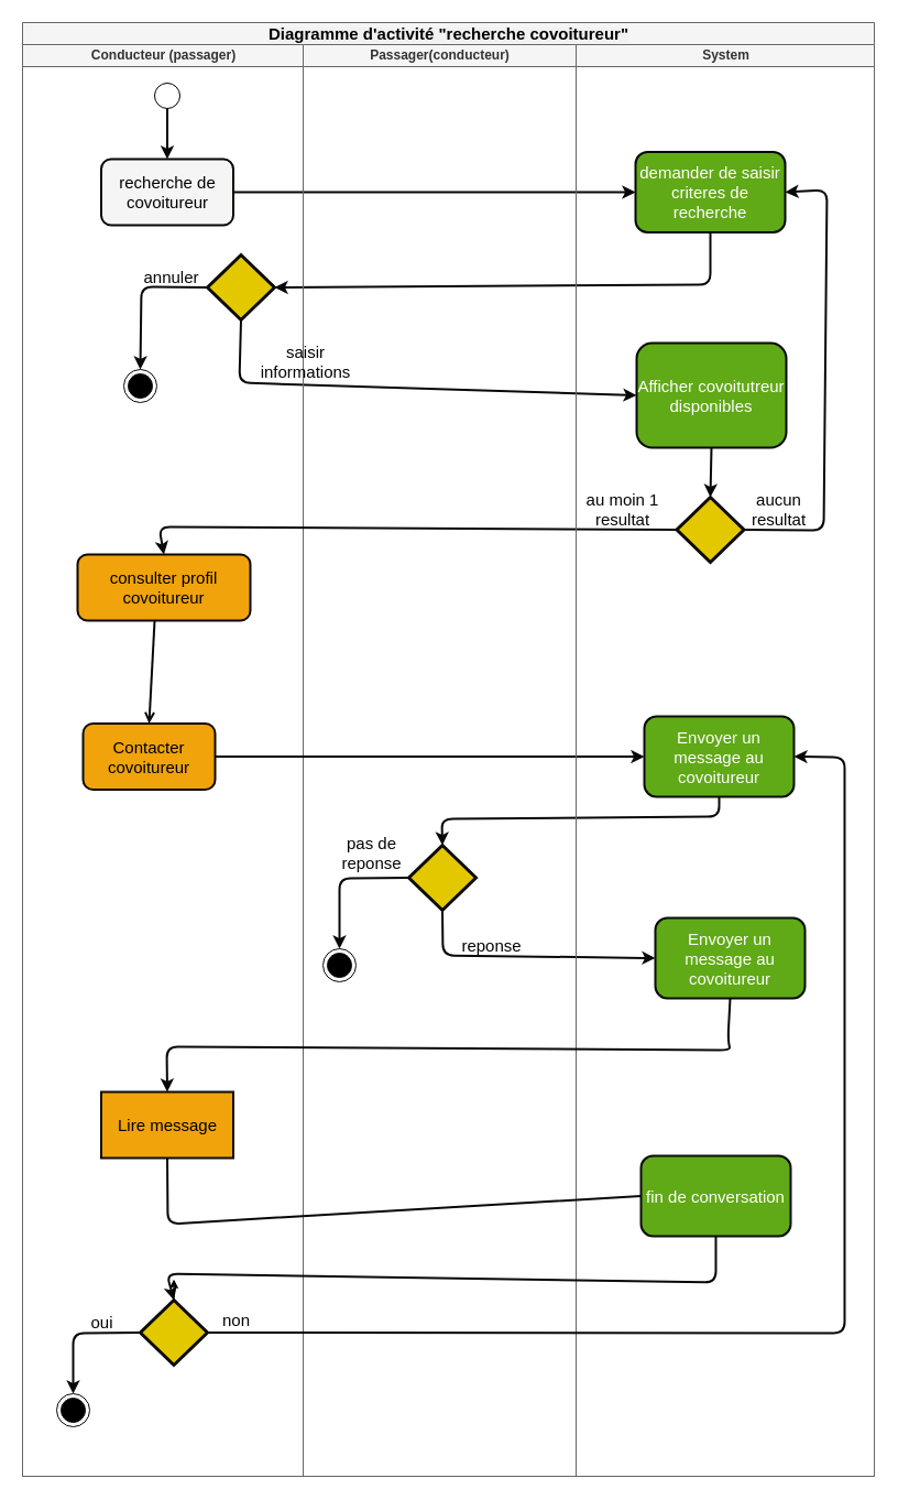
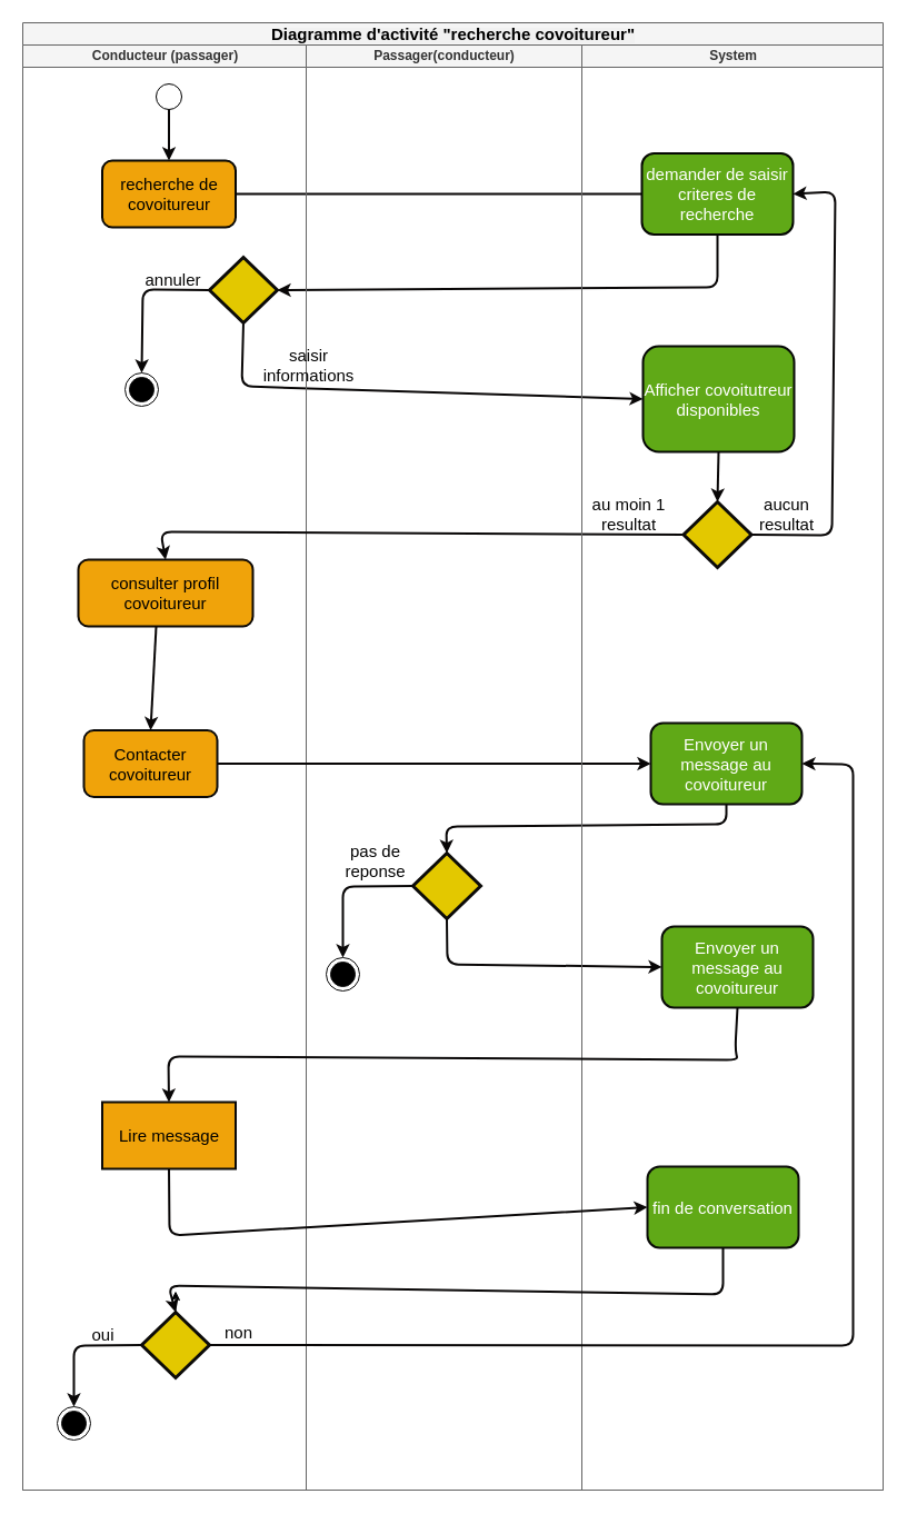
  <mxCell id="0" />
  <mxCell id="1" parent="0" />
  <mxCell id="2" value="&lt;span style=&quot;color: rgb(0, 0, 0); font-family: Calibri, sans-serif; text-align: start; background-color: rgb(241, 241, 241);&quot;&gt;&lt;font style=&quot;font-size: 15px;&quot;&gt;Diagramme d'activité &quot;recherche covoitureur&quot;&lt;/font&gt;&lt;/span&gt;" style="swimlane;childLayout=stackLayout;resizeParent=1;resizeParentMax=0;startSize=20;html=1;fontColor=#333333;labelBackgroundColor=none;fillColor=#f5f5f5;strokeColor=#666666;" vertex="1" parent="1"><mxGeometry x="20" y="20" width="774" height="1320" as="geometry" /></mxCell>
- <mxCell id="3" value="" style="endArrow=classic;html=1;fontSize=15;fontColor=#050505;entryX=0;entryY=0.5;entryDx=0;entryDy=0;strokeColor=#090707;strokeWidth=2;exitX=1;exitY=0.5;exitDx=0;exitDy=0;" edge="1" parent="2" source="7" target="35"><mxGeometry width="50" height="50" relative="1" as="geometry"><mxPoint x="141.5" y="88" as="sourcePoint" /><mxPoint x="141.5" y="134" as="targetPoint" /></mxGeometry></mxCell>
+ <mxCell id="3" value="" style="endArrow=none;html=1;fontSize=15;fontColor=#050505;entryX=0;entryY=0.5;entryDx=0;entryDy=0;strokeColor=#090707;strokeWidth=2;exitX=1;exitY=0.5;exitDx=0;exitDy=0;" edge="1" parent="2" source="7" target="35"><mxGeometry width="50" height="50" relative="1" as="geometry"><mxPoint x="141.5" y="88" as="sourcePoint" /><mxPoint x="141.5" y="134" as="targetPoint" /></mxGeometry></mxCell>
  <mxCell id="4" value="" style="endArrow=classic;html=1;fontSize=15;fontColor=#050505;entryX=1;entryY=0.5;entryDx=0;entryDy=0;strokeColor=#090707;strokeWidth=2;exitX=0.5;exitY=1;exitDx=0;exitDy=0;" edge="1" parent="2" source="35" target="11"><mxGeometry width="50" height="50" relative="1" as="geometry"><mxPoint x="210" y="274" as="sourcePoint" /><mxPoint x="575.5" y="274" as="targetPoint" /><Array as="points"><mxPoint x="625" y="238" /></Array></mxGeometry></mxCell>
  <mxCell id="5" value="" style="endArrow=classic;html=1;fontSize=15;fontColor=#050505;entryX=0;entryY=0.5;entryDx=0;entryDy=0;strokeColor=#090707;strokeWidth=2;exitX=0.5;exitY=1;exitDx=0;exitDy=0;" edge="1" parent="2" source="11" target="36"><mxGeometry width="50" height="50" relative="1" as="geometry"><mxPoint x="196.25" y="330" as="sourcePoint" /><mxPoint x="561.75" y="330" as="targetPoint" /><Array as="points"><mxPoint x="197" y="327" /></Array></mxGeometry></mxCell>
  <mxCell id="6" value="Conducteur (passager)" style="swimlane;startSize=20;html=1;strokeColor=#666666;fillColor=#f5f5f5;fontColor=#333333;" vertex="1" parent="2"><mxGeometry y="20" width="255" height="1300" as="geometry" /></mxCell>
- <mxCell id="7" value="recherche de covoitureur" style="rounded=1;whiteSpace=wrap;html=1;labelBackgroundColor=none;strokeColor=#070603;fontSize=15;fontColor=#000000;fillColor=#f5f5f5;strokeWidth=2;" vertex="1" parent="6"><mxGeometry x="71.5" y="104" width="120" height="60" as="geometry" /></mxCell>
+ <mxCell id="7" value="recherche de covoitureur" style="rounded=1;whiteSpace=wrap;html=1;labelBackgroundColor=none;strokeColor=#070603;fontSize=15;fontColor=#000000;fillColor=#f0a30a;strokeWidth=2;" vertex="1" parent="6"><mxGeometry x="71.5" y="104" width="120" height="60" as="geometry" /></mxCell>
  <mxCell id="8" value="" style="ellipse;whiteSpace=wrap;html=1;aspect=fixed;labelBackgroundColor=none;strokeColor=#000000;fontSize=15;fontColor=#050505;" vertex="1" parent="6"><mxGeometry x="120" y="35" width="23" height="23" as="geometry" /></mxCell>
  <mxCell id="9" value="consulter profil covoitureur" style="rounded=1;whiteSpace=wrap;html=1;labelBackgroundColor=none;strokeColor=#0c0804;fontSize=15;fontColor=#000000;fillColor=#f0a30a;strokeWidth=2;" vertex="1" parent="6"><mxGeometry x="50" y="463" width="157" height="60" as="geometry" /></mxCell>
  <mxCell id="10" value="" style="endArrow=classic;html=1;fontSize=15;fontColor=#050505;entryX=0.5;entryY=0;entryDx=0;entryDy=0;strokeColor=#090707;strokeWidth=2;" edge="1" parent="6" source="8" target="7"><mxGeometry width="50" height="50" relative="1" as="geometry"><mxPoint x="153" y="277" as="sourcePoint" /><mxPoint x="203" y="227" as="targetPoint" /></mxGeometry></mxCell>
  <mxCell id="11" value="" style="rhombus;whiteSpace=wrap;html=1;labelBackgroundColor=none;strokeColor=#0c0b09;fontSize=15;fontColor=#000000;fillColor=#e3c800;strokeWidth=3;" vertex="1" parent="6"><mxGeometry x="168" y="191" width="61" height="59" as="geometry" /></mxCell>
  <mxCell id="12" value="" style="ellipse;html=1;shape=endState;fillColor=#000000;strokeColor=#0a0a0a;" vertex="1" parent="6"><mxGeometry x="92" y="295" width="30" height="30" as="geometry" /></mxCell>
  <mxCell id="13" value="" style="endArrow=classic;html=1;fontSize=15;fontColor=#050505;entryX=0.5;entryY=0;entryDx=0;entryDy=0;strokeColor=#090707;strokeWidth=2;exitX=0;exitY=0.5;exitDx=0;exitDy=0;" edge="1" parent="6" source="11" target="12"><mxGeometry width="50" height="50" relative="1" as="geometry"><mxPoint x="26" y="319" as="sourcePoint" /><mxPoint x="391.5" y="319" as="targetPoint" /><Array as="points"><mxPoint x="108" y="220" /></Array></mxGeometry></mxCell>
  <mxCell id="14" value="annuler" style="text;html=1;strokeColor=none;fillColor=none;align=center;verticalAlign=middle;whiteSpace=wrap;rounded=0;labelBackgroundColor=none;fontSize=15;fontColor=#050505;" vertex="1" parent="6"><mxGeometry x="89" y="195" width="93" height="32" as="geometry" /></mxCell>
  <mxCell id="15" value="Contacter covoitureur" style="rounded=1;whiteSpace=wrap;html=1;labelBackgroundColor=none;strokeColor=#0b0a09;fontSize=15;fontColor=#000000;fillColor=#f0a30a;strokeWidth=2;" vertex="1" parent="6"><mxGeometry x="55" y="616.5" width="120" height="60" as="geometry" /></mxCell>
- <mxCell id="16" value="" style="endArrow=open;html=1;fontSize=15;fontColor=#050505;entryX=0.5;entryY=0;entryDx=0;entryDy=0;strokeColor=#090707;strokeWidth=2;exitX=0.446;exitY=1;exitDx=0;exitDy=0;exitPerimeter=0;" edge="1" parent="6" source="9" target="15"><mxGeometry width="50" height="50" relative="1" as="geometry"><mxPoint x="192" y="656.5" as="sourcePoint" /><mxPoint x="575" y="656.5" as="targetPoint" /></mxGeometry></mxCell>
+ <mxCell id="16" value="" style="endArrow=classic;html=1;fontSize=15;fontColor=#050505;entryX=0.5;entryY=0;entryDx=0;entryDy=0;strokeColor=#090707;strokeWidth=2;exitX=0.446;exitY=1;exitDx=0;exitDy=0;exitPerimeter=0;" edge="1" parent="6" source="9" target="15"><mxGeometry width="50" height="50" relative="1" as="geometry"><mxPoint x="192" y="656.5" as="sourcePoint" /><mxPoint x="575" y="656.5" as="targetPoint" /></mxGeometry></mxCell>
  <mxCell id="17" value="Lire message" style="whiteSpace=wrap;html=1;labelBackgroundColor=none;strokeColor=#0b0a09;fontSize=15;fontColor=#000000;fillColor=#f0a30a;strokeWidth=2;rounded=0;" vertex="1" parent="6"><mxGeometry x="71.5" y="951" width="120" height="60" as="geometry" /></mxCell>
  <mxCell id="18" value="" style="rhombus;whiteSpace=wrap;html=1;labelBackgroundColor=none;strokeColor=#0c0b09;fontSize=15;fontColor=#000000;fillColor=#e3c800;strokeWidth=3;" vertex="1" parent="6"><mxGeometry x="107" y="1140" width="61" height="59" as="geometry" /></mxCell>
  <mxCell id="19" value="" style="ellipse;html=1;shape=endState;fillColor=#000000;strokeColor=#0a0a0a;" vertex="1" parent="6"><mxGeometry x="31" y="1225" width="30" height="30" as="geometry" /></mxCell>
  <mxCell id="20" value="non" style="text;html=1;strokeColor=none;fillColor=none;align=center;verticalAlign=middle;whiteSpace=wrap;rounded=0;labelBackgroundColor=none;fontSize=15;fontColor=#050505;" vertex="1" parent="6"><mxGeometry x="153" y="1133" width="83" height="50" as="geometry" /></mxCell>
  <mxCell id="21" value="" style="endArrow=classic;html=1;fontSize=15;fontColor=#050505;entryX=0.5;entryY=0;entryDx=0;entryDy=0;strokeColor=#090707;strokeWidth=2;exitX=0;exitY=0.5;exitDx=0;exitDy=0;" edge="1" parent="6" source="18" target="19"><mxGeometry width="50" height="50" relative="1" as="geometry"><mxPoint x="135" y="1220" as="sourcePoint" /><mxPoint x="525" y="1220" as="targetPoint" /><Array as="points"><mxPoint x="46" y="1170" /></Array></mxGeometry></mxCell>
  <mxCell id="22" value="oui" style="text;html=1;strokeColor=none;fillColor=none;align=center;verticalAlign=middle;whiteSpace=wrap;rounded=0;labelBackgroundColor=none;fontSize=15;fontColor=#050505;" vertex="1" parent="6"><mxGeometry x="31" y="1135" width="83" height="50" as="geometry" /></mxCell>
  <mxCell id="23" value="Passager(conducteur)" style="swimlane;startSize=20;html=1;strokeColor=#666666;fillColor=#f5f5f5;fontColor=#333333;" vertex="1" parent="2"><mxGeometry x="255" y="20" width="248" height="1300" as="geometry"><mxRectangle x="255" y="20" width="32" height="985" as="alternateBounds" /></mxGeometry></mxCell>
- <mxCell id="24" value="reponse" style="text;html=1;strokeColor=none;fillColor=none;align=center;verticalAlign=middle;whiteSpace=wrap;rounded=0;labelBackgroundColor=none;fontSize=15;fontColor=#050505;" vertex="1" parent="23"><mxGeometry x="130" y="793" width="83" height="50" as="geometry" /></mxCell>
  <mxCell id="25" value="pas de reponse" style="text;html=1;strokeColor=none;fillColor=none;align=center;verticalAlign=middle;whiteSpace=wrap;rounded=0;labelBackgroundColor=none;fontSize=15;fontColor=#050505;" vertex="1" parent="23"><mxGeometry x="16" y="709" width="93" height="50" as="geometry" /></mxCell>
  <mxCell id="26" value="saisir informations" style="text;html=1;strokeColor=none;fillColor=none;align=center;verticalAlign=middle;whiteSpace=wrap;rounded=0;labelBackgroundColor=none;fontSize=15;fontColor=#050505;" vertex="1" parent="23"><mxGeometry x="-44" y="263" width="93" height="50" as="geometry" /></mxCell>
  <mxCell id="27" value="" style="rhombus;whiteSpace=wrap;html=1;labelBackgroundColor=none;strokeColor=#0c0b09;fontSize=15;fontColor=#000000;fillColor=#e3c800;strokeWidth=3;" vertex="1" parent="23"><mxGeometry x="96" y="727" width="61" height="59" as="geometry" /></mxCell>
  <mxCell id="28" value="" style="ellipse;html=1;shape=endState;fillColor=#000000;strokeColor=#0a0a0a;" vertex="1" parent="23"><mxGeometry x="18" y="821" width="30" height="30" as="geometry" /></mxCell>
  <mxCell id="29" value="" style="endArrow=classic;html=1;fontSize=15;fontColor=#050505;entryX=0.5;entryY=0;entryDx=0;entryDy=0;strokeColor=#090707;strokeWidth=2;exitX=0;exitY=0.5;exitDx=0;exitDy=0;" edge="1" parent="23" source="27" target="28"><mxGeometry width="50" height="50" relative="1" as="geometry"><mxPoint x="-70" y="656.5" as="sourcePoint" /><mxPoint x="320" y="656.5" as="targetPoint" /><Array as="points"><mxPoint x="33" y="757" /></Array></mxGeometry></mxCell>
  <mxCell id="30" value="" style="endArrow=classic;html=1;fontSize=15;fontColor=#050505;strokeColor=#090707;strokeWidth=2;exitX=0;exitY=0.5;exitDx=0;exitDy=0;entryX=0.5;entryY=0;entryDx=0;entryDy=0;" edge="1" parent="2" source="38" target="9"><mxGeometry width="50" height="50" relative="1" as="geometry"><mxPoint x="231" y="435" as="sourcePoint" /><mxPoint x="208" y="461" as="targetPoint" /><Array as="points"><mxPoint x="124" y="458" /></Array></mxGeometry></mxCell>
  <mxCell id="31" value="" style="endArrow=classic;html=1;fontSize=15;fontColor=#050505;entryX=0;entryY=0.5;entryDx=0;entryDy=0;strokeColor=#090707;strokeWidth=2;exitX=1;exitY=0.5;exitDx=0;exitDy=0;" edge="1" parent="2" source="15" target="37"><mxGeometry width="50" height="50" relative="1" as="geometry"><mxPoint x="196.25" y="508" as="sourcePoint" /><mxPoint x="561.75" y="508" as="targetPoint" /></mxGeometry></mxCell>
  <mxCell id="32" value="" style="endArrow=classic;html=1;fontSize=15;fontColor=#050505;entryX=0.5;entryY=0;entryDx=0;entryDy=0;strokeColor=#090707;strokeWidth=2;exitX=0.5;exitY=1;exitDx=0;exitDy=0;" edge="1" parent="2" source="37" target="27"><mxGeometry width="50" height="50" relative="1" as="geometry"><mxPoint x="185" y="676.5" as="sourcePoint" /><mxPoint x="575" y="676.5" as="targetPoint" /><Array as="points"><mxPoint x="633" y="721" /><mxPoint x="381" y="723" /></Array></mxGeometry></mxCell>
  <mxCell id="33" value="" style="endArrow=classic;html=1;fontSize=15;fontColor=#050505;entryX=0;entryY=0.5;entryDx=0;entryDy=0;strokeColor=#090707;strokeWidth=2;exitX=0.5;exitY=1;exitDx=0;exitDy=0;" edge="1" parent="2" source="27" target="43"><mxGeometry width="50" height="50" relative="1" as="geometry"><mxPoint x="380" y="836" as="sourcePoint" /><mxPoint x="569" y="861.5" as="targetPoint" /><Array as="points"><mxPoint x="382" y="847" /></Array></mxGeometry></mxCell>
  <mxCell id="34" value="System" style="swimlane;startSize=20;html=1;strokeColor=#666666;fillColor=#f5f5f5;fontColor=#333333;" vertex="1" parent="2"><mxGeometry x="503" y="20" width="271" height="1300" as="geometry"><mxRectangle x="255" y="20" width="32" height="985" as="alternateBounds" /></mxGeometry></mxCell>
  <mxCell id="35" value="demander de saisir criteres de recherche" style="rounded=1;whiteSpace=wrap;html=1;labelBackgroundColor=none;strokeColor=#050803;fontSize=15;fontColor=#ffffff;fillColor=#60a917;strokeWidth=2;" vertex="1" parent="34"><mxGeometry x="54" y="97.5" width="136" height="73" as="geometry" /></mxCell>
  <mxCell id="36" value="Afficher covoitutreur disponibles" style="rounded=1;whiteSpace=wrap;html=1;labelBackgroundColor=none;strokeColor=#070907;fontSize=15;fontColor=#ffffff;fillColor=#60a917;strokeWidth=2;" vertex="1" parent="34"><mxGeometry x="55" y="271" width="136" height="95" as="geometry" /></mxCell>
  <mxCell id="37" value="Envoyer un message au covoitureur" style="rounded=1;whiteSpace=wrap;html=1;labelBackgroundColor=none;strokeColor=#0a0c09;fontSize=15;fontColor=#ffffff;fillColor=#60a917;strokeWidth=2;" vertex="1" parent="34"><mxGeometry x="62" y="610" width="136" height="73" as="geometry" /></mxCell>
  <mxCell id="38" value="" style="rhombus;whiteSpace=wrap;html=1;labelBackgroundColor=none;strokeColor=#0c0b09;fontSize=15;fontColor=#000000;fillColor=#e3c800;strokeWidth=3;" vertex="1" parent="34"><mxGeometry x="91.5" y="411" width="61" height="59" as="geometry" /></mxCell>
  <mxCell id="39" value="" style="endArrow=classic;html=1;fontSize=15;fontColor=#050505;entryX=0.5;entryY=0;entryDx=0;entryDy=0;strokeColor=#090707;strokeWidth=2;exitX=0.5;exitY=1;exitDx=0;exitDy=0;" edge="1" parent="34" source="36" target="38"><mxGeometry width="50" height="50" relative="1" as="geometry"><mxPoint x="-279" y="443" as="sourcePoint" /><mxPoint x="86.5" y="443" as="targetPoint" /></mxGeometry></mxCell>
  <mxCell id="40" value="" style="endArrow=classic;html=1;fontSize=15;fontColor=#050505;entryX=1;entryY=0.5;entryDx=0;entryDy=0;strokeColor=#090707;strokeWidth=2;exitX=1;exitY=0.5;exitDx=0;exitDy=0;" edge="1" parent="34" source="38" target="35"><mxGeometry width="50" height="50" relative="1" as="geometry"><mxPoint x="98" y="506" as="sourcePoint" /><mxPoint x="463.5" y="506" as="targetPoint" /><Array as="points"><mxPoint x="225" y="441" /><mxPoint x="228" y="132" /></Array></mxGeometry></mxCell>
  <mxCell id="41" value="aucun resultat" style="text;html=1;strokeColor=none;fillColor=none;align=center;verticalAlign=middle;whiteSpace=wrap;rounded=0;labelBackgroundColor=none;fontSize=15;fontColor=#050505;" vertex="1" parent="34"><mxGeometry x="138" y="397" width="93" height="50" as="geometry" /></mxCell>
  <mxCell id="42" value="au moin 1 resultat" style="text;html=1;strokeColor=none;fillColor=none;align=center;verticalAlign=middle;whiteSpace=wrap;rounded=0;labelBackgroundColor=none;fontSize=15;fontColor=#050505;" vertex="1" parent="34"><mxGeometry x="-4" y="397" width="93" height="50" as="geometry" /></mxCell>
  <mxCell id="43" value="Envoyer un message au covoitureur" style="rounded=1;whiteSpace=wrap;html=1;labelBackgroundColor=none;strokeColor=#0a0c09;fontSize=15;fontColor=#ffffff;fillColor=#60a917;strokeWidth=2;" vertex="1" parent="34"><mxGeometry x="72" y="793" width="136" height="73" as="geometry" /></mxCell>
  <mxCell id="44" value="fin de conversation" style="rounded=1;whiteSpace=wrap;html=1;labelBackgroundColor=none;strokeColor=#0a0c09;fontSize=15;fontColor=#ffffff;fillColor=#60a917;strokeWidth=2;" vertex="1" parent="34"><mxGeometry x="59" y="1009" width="136" height="73" as="geometry" /></mxCell>
  <mxCell id="45" value="" style="endArrow=classic;html=1;fontSize=15;fontColor=#050505;entryX=0.5;entryY=0;entryDx=0;entryDy=0;strokeColor=#090707;strokeWidth=2;exitX=0.5;exitY=1;exitDx=0;exitDy=0;" edge="1" parent="2" source="43" target="17"><mxGeometry width="50" height="50" relative="1" as="geometry"><mxPoint x="643" y="894" as="sourcePoint" /><mxPoint x="156.906" y="974" as="targetPoint" /><Array as="points"><mxPoint x="641" y="923" /><mxPoint x="643" y="933" /><mxPoint x="131" y="930" /></Array></mxGeometry></mxCell>
  <mxCell id="46" value="" style="endArrow=classic;html=1;fontSize=15;fontColor=#050505;strokeColor=#090707;strokeWidth=2;exitX=1;exitY=0.5;exitDx=0;exitDy=0;entryX=1;entryY=0.5;entryDx=0;entryDy=0;" edge="1" parent="2" source="18" target="37"><mxGeometry width="50" height="50" relative="1" as="geometry"><mxPoint x="214" y="1151" as="sourcePoint" /><mxPoint x="649" y="1147" as="targetPoint" /><Array as="points"><mxPoint x="747" y="1190" /><mxPoint x="747" y="667" /></Array></mxGeometry></mxCell>
- <mxCell id="47" value="" style="endArrow=none;html=1;fontSize=15;fontColor=#050505;strokeColor=#090707;strokeWidth=2;exitX=0.5;exitY=1;exitDx=0;exitDy=0;entryX=0;entryY=0.5;entryDx=0;entryDy=0;" edge="1" parent="2" source="17" target="44"><mxGeometry width="50" height="50" relative="1" as="geometry"><mxPoint x="199" y="1065" as="sourcePoint" /><mxPoint x="598" y="1048" as="targetPoint" /><Array as="points"><mxPoint x="132" y="1091" /></Array></mxGeometry></mxCell>
+ <mxCell id="47" value="" style="endArrow=classic;html=1;fontSize=15;fontColor=#050505;strokeColor=#090707;strokeWidth=2;exitX=0.5;exitY=1;exitDx=0;exitDy=0;entryX=0;entryY=0.5;entryDx=0;entryDy=0;" edge="1" parent="2" source="17" target="44"><mxGeometry width="50" height="50" relative="1" as="geometry"><mxPoint x="199" y="1065" as="sourcePoint" /><mxPoint x="598" y="1048" as="targetPoint" /><Array as="points"><mxPoint x="132" y="1091" /></Array></mxGeometry></mxCell>
  <mxCell id="48" value="" style="endArrow=classic;html=1;fontSize=15;fontColor=#050505;entryX=0.5;entryY=0;entryDx=0;entryDy=0;strokeColor=#090707;strokeWidth=2;exitX=0.5;exitY=1;exitDx=0;exitDy=0;" edge="1" parent="2" source="44" target="18"><mxGeometry width="50" height="50" relative="1" as="geometry"><mxPoint x="170" y="1142" as="sourcePoint" /><mxPoint x="560" y="1142" as="targetPoint" /><Array as="points"><mxPoint x="630" y="1144" /><mxPoint x="131" y="1136" /></Array></mxGeometry></mxCell>
  <mxCell id="49" style="edgeStyle=none;html=1;" edge="1" parent="1" source="18"><mxGeometry relative="1" as="geometry"><mxPoint x="157.5" y="1161" as="targetPoint" /></mxGeometry></mxCell>
